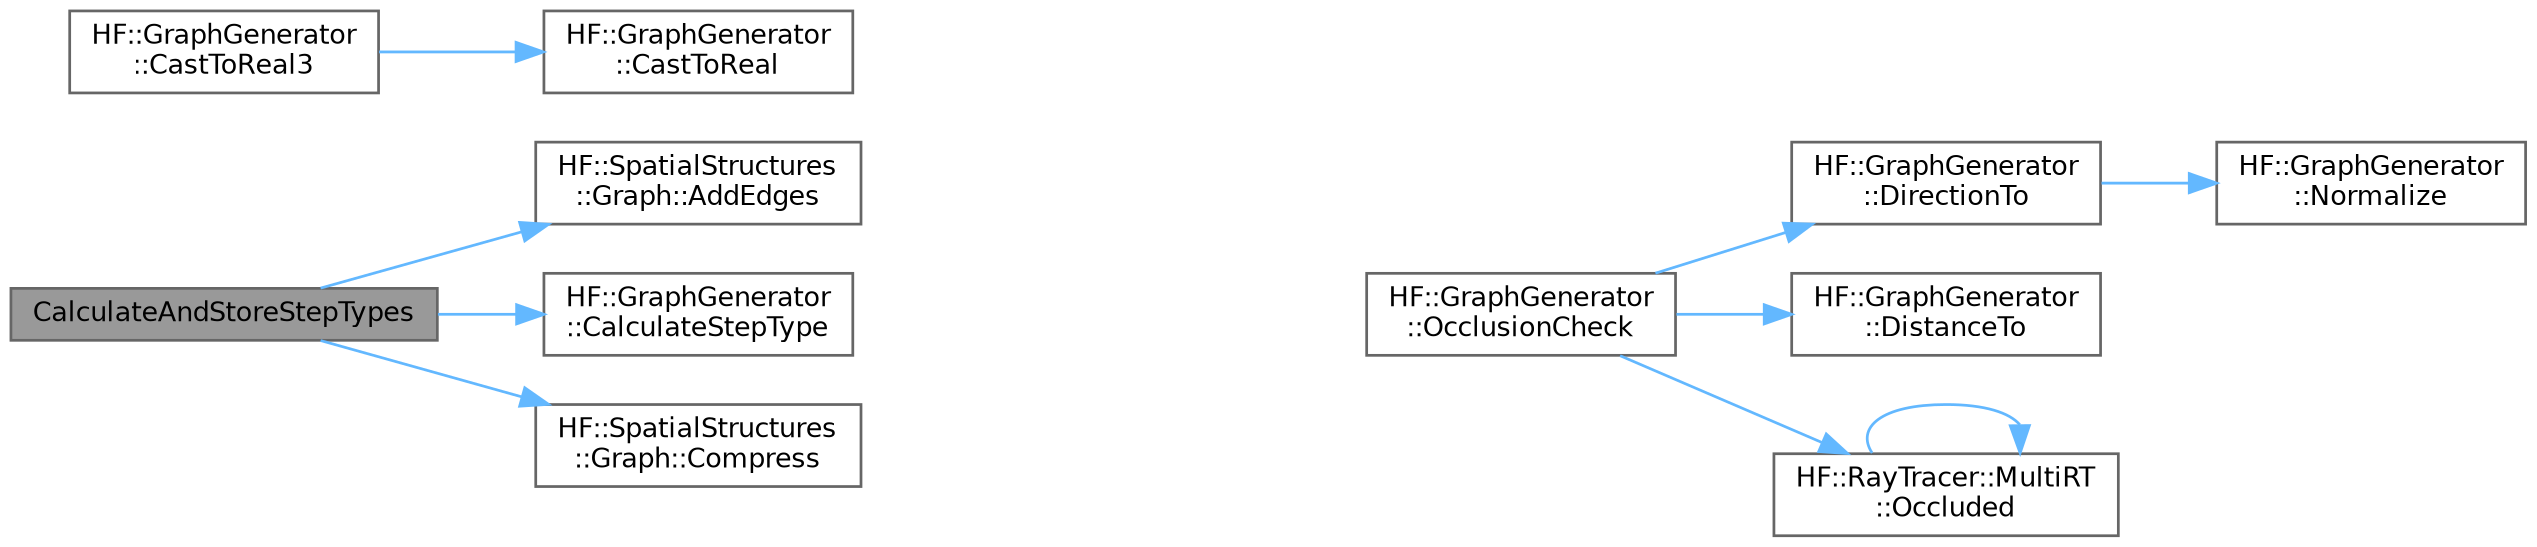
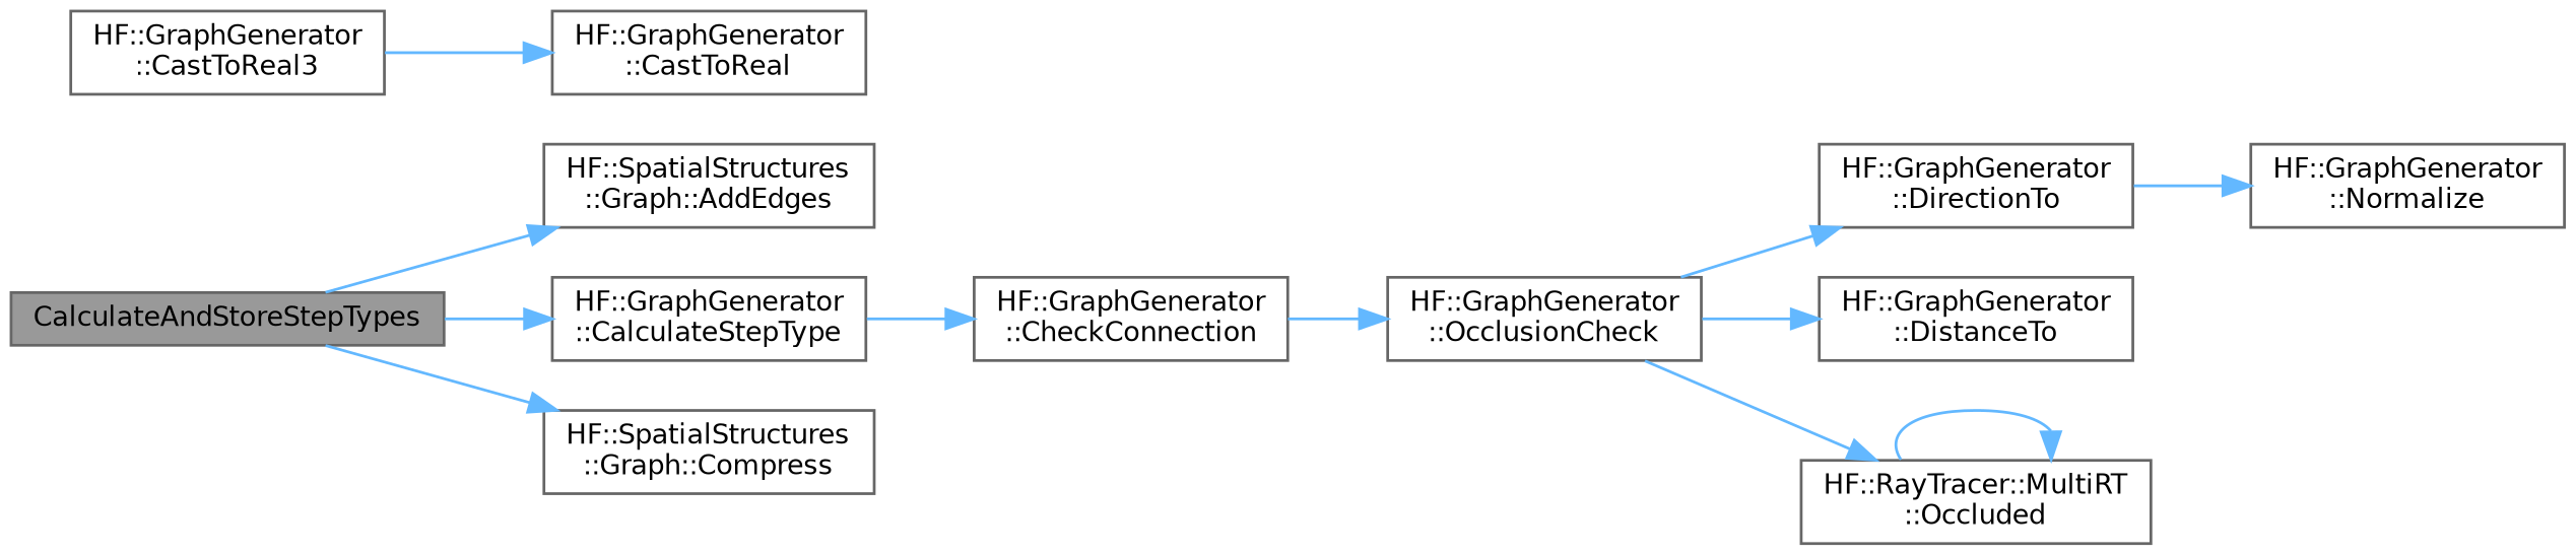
  digraph {
    rankdir=LR
    node [color=grey40 fillcolor=white fontname=Helvetica fontsize=10 shape=box style=filled]
    edge [color=steelblue1 fontname=Helvetica fontsize=10 labelfontname=Helvetica labelfontsize=10 style=solid]
    n1 [color=gray40 fillcolor=grey60 fontcolor=black height=0.2 label=CalculateAndStoreStepTypes width=0.4]
    n2 [height=0.2 label="HF::SpatialStructures\l::Graph::AddEdges" width=0.4]
    n3 [height=0.2 label="HF::GraphGenerator\l::CalculateStepType" width=0.4]
    n4 [height=0.2 label="HF::SpatialStructures\l::Graph::Compress" width=0.4]
+   n5 [height=0.2 label="HF::GraphGenerator\l::CheckConnection" width=0.4]
    n6 [height=0.2 label="HF::GraphGenerator\l::CastToReal" width=0.4]
    n7 [height=0.2 label="HF::GraphGenerator\l::CastToReal3" width=0.4]
    n8 [height=0.2 label="HF::GraphGenerator\l::OcclusionCheck" width=0.4]
    n9 [height=0.2 label="HF::GraphGenerator\l::DirectionTo" width=0.4]
    n10 [height=0.2 label="HF::GraphGenerator\l::DistanceTo" width=0.4]
    n11 [height=0.2 label="HF::RayTracer::MultiRT\l::Occluded" width=0.4]
    n12 [height=0.2 label="HF::GraphGenerator\l::Normalize" width=0.4]
    n1 -> n2
    n1 -> n3
    n1 -> n4
+   n3 -> n5
+   n5 -> n8
    n7 -> n6
    n8 -> n9
    n8 -> n10
    n8 -> n11
    n9 -> n12
    n11 -> n11
  }
